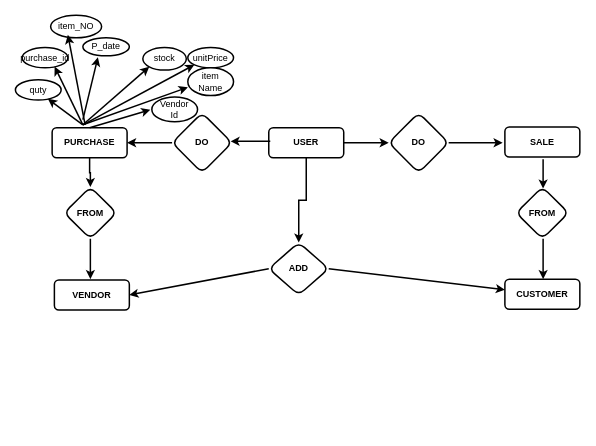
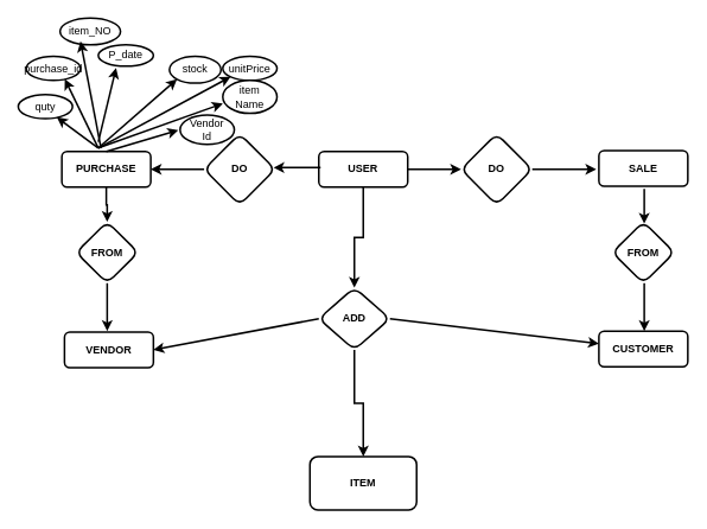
  <mxCell id="0" />
  <mxCell id="1" parent="0" />
  <mxCell id="2" value="" style="edgeStyle=orthogonalEdgeStyle;rounded=0;orthogonalLoop=1;jettySize=auto;html=1;entryX=1;entryY=0.5;entryDx=0;entryDy=0;entryPerimeter=0;fontStyle=1;strokeWidth=2;exitX=0;exitY=0.5;exitDx=0;exitDy=0;" edge="1" parent="1" source="10" target="4"><mxGeometry relative="1" as="geometry"><mxPoint x="230" y="182" as="sourcePoint" /><mxPoint x="180" y="182" as="targetPoint" /></mxGeometry></mxCell>
  <mxCell id="3" value="" style="edgeStyle=orthogonalEdgeStyle;rounded=0;orthogonalLoop=1;jettySize=auto;html=1;strokeWidth=2;" edge="1" parent="1" source="4" target="20"><mxGeometry relative="1" as="geometry" /></mxCell>
  <mxCell id="4" value="PURCHASE" style="rounded=1;whiteSpace=wrap;html=1;fontStyle=1;strokeWidth=2;" vertex="1" parent="1"><mxGeometry x="69" y="170" width="100" height="40" as="geometry" /></mxCell>
  <mxCell id="5" value="" style="edgeStyle=orthogonalEdgeStyle;rounded=0;orthogonalLoop=1;jettySize=auto;html=1;fontStyle=1;strokeWidth=2;entryX=0;entryY=0.5;entryDx=0;entryDy=0;" edge="1" parent="1" source="7" target="13"><mxGeometry relative="1" as="geometry"><mxPoint x="570" y="182" as="targetPoint" /></mxGeometry></mxCell>
  <mxCell id="6" value="" style="edgeStyle=orthogonalEdgeStyle;rounded=0;orthogonalLoop=1;jettySize=auto;html=1;fontStyle=1;strokeWidth=2;" edge="1" parent="1" source="7" target="16"><mxGeometry relative="1" as="geometry" /></mxCell>
  <mxCell id="7" value="USER" style="rounded=1;whiteSpace=wrap;html=1;fontStyle=1;strokeWidth=2;" vertex="1" parent="1"><mxGeometry x="358" y="170" width="100" height="40" as="geometry" /></mxCell>
  <mxCell id="8" value="VENDOR" style="rounded=1;whiteSpace=wrap;html=1;fontStyle=1;strokeWidth=2;" vertex="1" parent="1"><mxGeometry x="72" y="373" width="100" height="40" as="geometry" /></mxCell>
  <mxCell id="9" value="CUSTOMER" style="rounded=1;whiteSpace=wrap;html=1;fontStyle=1;strokeWidth=2;" vertex="1" parent="1"><mxGeometry x="673" y="372" width="100" height="40" as="geometry" /></mxCell>
  <mxCell id="10" value="DO" style="rhombus;whiteSpace=wrap;html=1;rounded=1;fontStyle=1;strokeWidth=2;" vertex="1" parent="1"><mxGeometry x="229" y="150" width="80" height="80" as="geometry" /></mxCell>
  <mxCell id="11" value="" style="edgeStyle=orthogonalEdgeStyle;rounded=0;orthogonalLoop=1;jettySize=auto;html=1;fontStyle=1;strokeWidth=2;" edge="1" parent="1"><mxGeometry relative="1" as="geometry"><mxPoint x="360" y="188" as="sourcePoint" /><mxPoint x="307" y="188" as="targetPoint" /></mxGeometry></mxCell>
  <mxCell id="12" value="" style="edgeStyle=orthogonalEdgeStyle;rounded=0;orthogonalLoop=1;jettySize=auto;html=1;fontStyle=1;strokeWidth=2;" edge="1" parent="1" source="13"><mxGeometry relative="1" as="geometry"><mxPoint x="670" y="190" as="targetPoint" /></mxGeometry></mxCell>
  <mxCell id="13" value="DO" style="rhombus;whiteSpace=wrap;html=1;rounded=1;fontStyle=1;strokeWidth=2;" vertex="1" parent="1"><mxGeometry x="518" y="150" width="80" height="80" as="geometry" /></mxCell>
  <mxCell id="14" value="SALE" style="rounded=1;whiteSpace=wrap;html=1;fontStyle=1;strokeWidth=2;" vertex="1" parent="1"><mxGeometry x="673" y="169" width="100" height="40" as="geometry" /></mxCell>
+ <mxCell id="15" value="" style="edgeStyle=orthogonalEdgeStyle;rounded=0;orthogonalLoop=1;jettySize=auto;html=1;fontStyle=1;strokeWidth=2;" edge="1" parent="1" source="16" target="19"><mxGeometry relative="1" as="geometry" /></mxCell>
  <mxCell id="16" value="ADD" style="rhombus;whiteSpace=wrap;html=1;rounded=1;fontStyle=1;strokeWidth=2;" vertex="1" parent="1"><mxGeometry x="358" y="323" width="80" height="70" as="geometry" /></mxCell>
  <mxCell id="17" value="" style="endArrow=classic;html=1;rounded=0;entryX=1;entryY=0.5;entryDx=0;entryDy=0;exitX=0;exitY=0.5;exitDx=0;exitDy=0;fontStyle=1;strokeWidth=2;" edge="1" parent="1" source="16" target="8"><mxGeometry width="50" height="50" relative="1" as="geometry"><mxPoint x="390" y="393" as="sourcePoint" /><mxPoint x="460" y="293" as="targetPoint" /></mxGeometry></mxCell>
  <mxCell id="18" value="" style="endArrow=classic;html=1;rounded=0;exitX=1;exitY=0.5;exitDx=0;exitDy=0;fontStyle=1;strokeWidth=2;" edge="1" parent="1" source="16" target="9"><mxGeometry width="50" height="50" relative="1" as="geometry"><mxPoint x="410" y="343" as="sourcePoint" /><mxPoint x="460" y="293" as="targetPoint" /></mxGeometry></mxCell>
+ <mxCell id="19" value="ITEM" style="whiteSpace=wrap;html=1;rounded=1;fontStyle=1;strokeWidth=2;" vertex="1" parent="1"><mxGeometry x="348" y="513" width="120" height="60" as="geometry" /></mxCell>
  <mxCell id="20" value="FROM" style="rhombus;whiteSpace=wrap;html=1;rounded=1;fontStyle=1;strokeWidth=2;" vertex="1" parent="1"><mxGeometry x="85" y="249" width="70" height="69" as="geometry" /></mxCell>
  <mxCell id="21" value="" style="endArrow=classic;html=1;rounded=0;strokeWidth=2;exitX=0.5;exitY=1;exitDx=0;exitDy=0;" edge="1" parent="1" source="20"><mxGeometry width="50" height="50" relative="1" as="geometry"><mxPoint x="210" y="272" as="sourcePoint" /><mxPoint x="120" y="372" as="targetPoint" /></mxGeometry></mxCell>
  <mxCell id="22" value="FROM" style="rhombus;whiteSpace=wrap;html=1;rounded=1;fontStyle=1;strokeWidth=2;" vertex="1" parent="1"><mxGeometry x="688" y="249" width="70" height="69" as="geometry" /></mxCell>
  <mxCell id="23" value="" style="endArrow=classic;html=1;rounded=0;strokeWidth=2;exitX=0.5;exitY=1;exitDx=0;exitDy=0;" edge="1" parent="1"><mxGeometry width="50" height="50" relative="1" as="geometry"><mxPoint x="724" y="318" as="sourcePoint" /><mxPoint x="724" y="372" as="targetPoint" /></mxGeometry></mxCell>
  <mxCell id="24" value="purchase_id" style="ellipse;whiteSpace=wrap;html=1;strokeWidth=2;" vertex="1" parent="1"><mxGeometry x="29" y="63" width="61" height="27" as="geometry" /></mxCell>
  <mxCell id="25" value="item_NO" style="ellipse;whiteSpace=wrap;html=1;strokeWidth=2;" vertex="1" parent="1"><mxGeometry x="67" y="20" width="68" height="30" as="geometry" /></mxCell>
  <mxCell id="26" value="P_date" style="ellipse;whiteSpace=wrap;html=1;strokeWidth=2;" vertex="1" parent="1"><mxGeometry x="110" y="50" width="62" height="24" as="geometry" /></mxCell>
  <mxCell id="27" value="" style="endArrow=classic;html=1;rounded=0;strokeWidth=2;entryX=0.71;entryY=0.94;entryDx=0;entryDy=0;entryPerimeter=0;" edge="1" parent="1" target="24"><mxGeometry width="50" height="50" relative="1" as="geometry"><mxPoint x="110" y="166" as="sourcePoint" /><mxPoint x="60" y="106" as="targetPoint" /></mxGeometry></mxCell>
  <mxCell id="28" value="" style="endArrow=classic;html=1;rounded=0;strokeWidth=2;" edge="1" parent="1"><mxGeometry width="50" height="50" relative="1" as="geometry"><mxPoint x="113" y="166" as="sourcePoint" /><mxPoint x="90" y="46" as="targetPoint" /></mxGeometry></mxCell>
  <mxCell id="29" value="" style="endArrow=classic;html=1;rounded=0;strokeWidth=2;entryX=0.323;entryY=1.083;entryDx=0;entryDy=0;entryPerimeter=0;" edge="1" parent="1" target="26"><mxGeometry width="50" height="50" relative="1" as="geometry"><mxPoint x="110" y="159" as="sourcePoint" /><mxPoint x="163" y="89" as="targetPoint" /></mxGeometry></mxCell>
  <mxCell id="30" value="" style="edgeStyle=orthogonalEdgeStyle;rounded=0;orthogonalLoop=1;jettySize=auto;html=1;strokeWidth=2;" edge="1" parent="1"><mxGeometry relative="1" as="geometry"><mxPoint x="724" y="212" as="sourcePoint" /><mxPoint x="724" y="251" as="targetPoint" /></mxGeometry></mxCell>
  <mxCell id="31" value="stock" style="ellipse;whiteSpace=wrap;html=1;strokeWidth=2;" vertex="1" parent="1"><mxGeometry x="190" y="63" width="58" height="30" as="geometry" /></mxCell>
  <mxCell id="32" value="" style="endArrow=classic;html=1;rounded=0;strokeWidth=2;entryX=0;entryY=1;entryDx=0;entryDy=0;" edge="1" target="31" parent="1"><mxGeometry width="50" height="50" relative="1" as="geometry"><mxPoint x="110" y="166" as="sourcePoint" /><mxPoint x="220" y="133" as="targetPoint" /></mxGeometry></mxCell>
  <mxCell id="33" value="unitPrice" style="ellipse;whiteSpace=wrap;html=1;strokeWidth=2;" vertex="1" parent="1"><mxGeometry x="250" y="63" width="61" height="27" as="geometry" /></mxCell>
  <mxCell id="34" value="" style="endArrow=classic;html=1;rounded=0;strokeWidth=2;entryX=0;entryY=1;entryDx=0;entryDy=0;" edge="1" target="33" parent="1"><mxGeometry width="50" height="50" relative="1" as="geometry"><mxPoint x="110" y="166" as="sourcePoint" /><mxPoint x="200" y="116" as="targetPoint" /></mxGeometry></mxCell>
  <mxCell id="35" value="quty" style="ellipse;whiteSpace=wrap;html=1;strokeWidth=2;" vertex="1" parent="1"><mxGeometry x="20" y="106" width="61" height="27" as="geometry" /></mxCell>
  <mxCell id="36" value="" style="endArrow=classic;html=1;rounded=0;strokeWidth=2;entryX=0.71;entryY=0.94;entryDx=0;entryDy=0;entryPerimeter=0;" edge="1" target="35" parent="1"><mxGeometry width="50" height="50" relative="1" as="geometry"><mxPoint x="110" y="166" as="sourcePoint" /><mxPoint x="60" y="159" as="targetPoint" /></mxGeometry></mxCell>
  <mxCell id="37" value="item&lt;br&gt;Name" style="ellipse;whiteSpace=wrap;html=1;strokeWidth=2;" vertex="1" parent="1"><mxGeometry x="250" y="90" width="61" height="37" as="geometry" /></mxCell>
  <mxCell id="38" value="" style="endArrow=classic;html=1;rounded=0;strokeWidth=2;" edge="1" parent="1"><mxGeometry width="50" height="50" relative="1" as="geometry"><mxPoint x="110" y="166" as="sourcePoint" /><mxPoint x="250" y="116" as="targetPoint" /></mxGeometry></mxCell>
  <mxCell id="39" value="" style="endArrow=classic;html=1;rounded=0;strokeWidth=2;exitX=0.5;exitY=0;exitDx=0;exitDy=0;" edge="1" parent="1" source="4"><mxGeometry width="50" height="50" relative="1" as="geometry"><mxPoint x="120" y="166" as="sourcePoint" /><mxPoint x="200" y="146" as="targetPoint" /></mxGeometry></mxCell>
  <mxCell id="40" value="Vendor&lt;br&gt;Id" style="ellipse;whiteSpace=wrap;html=1;strokeWidth=2;" vertex="1" parent="1"><mxGeometry x="202" y="129" width="61" height="33" as="geometry" /></mxCell>
